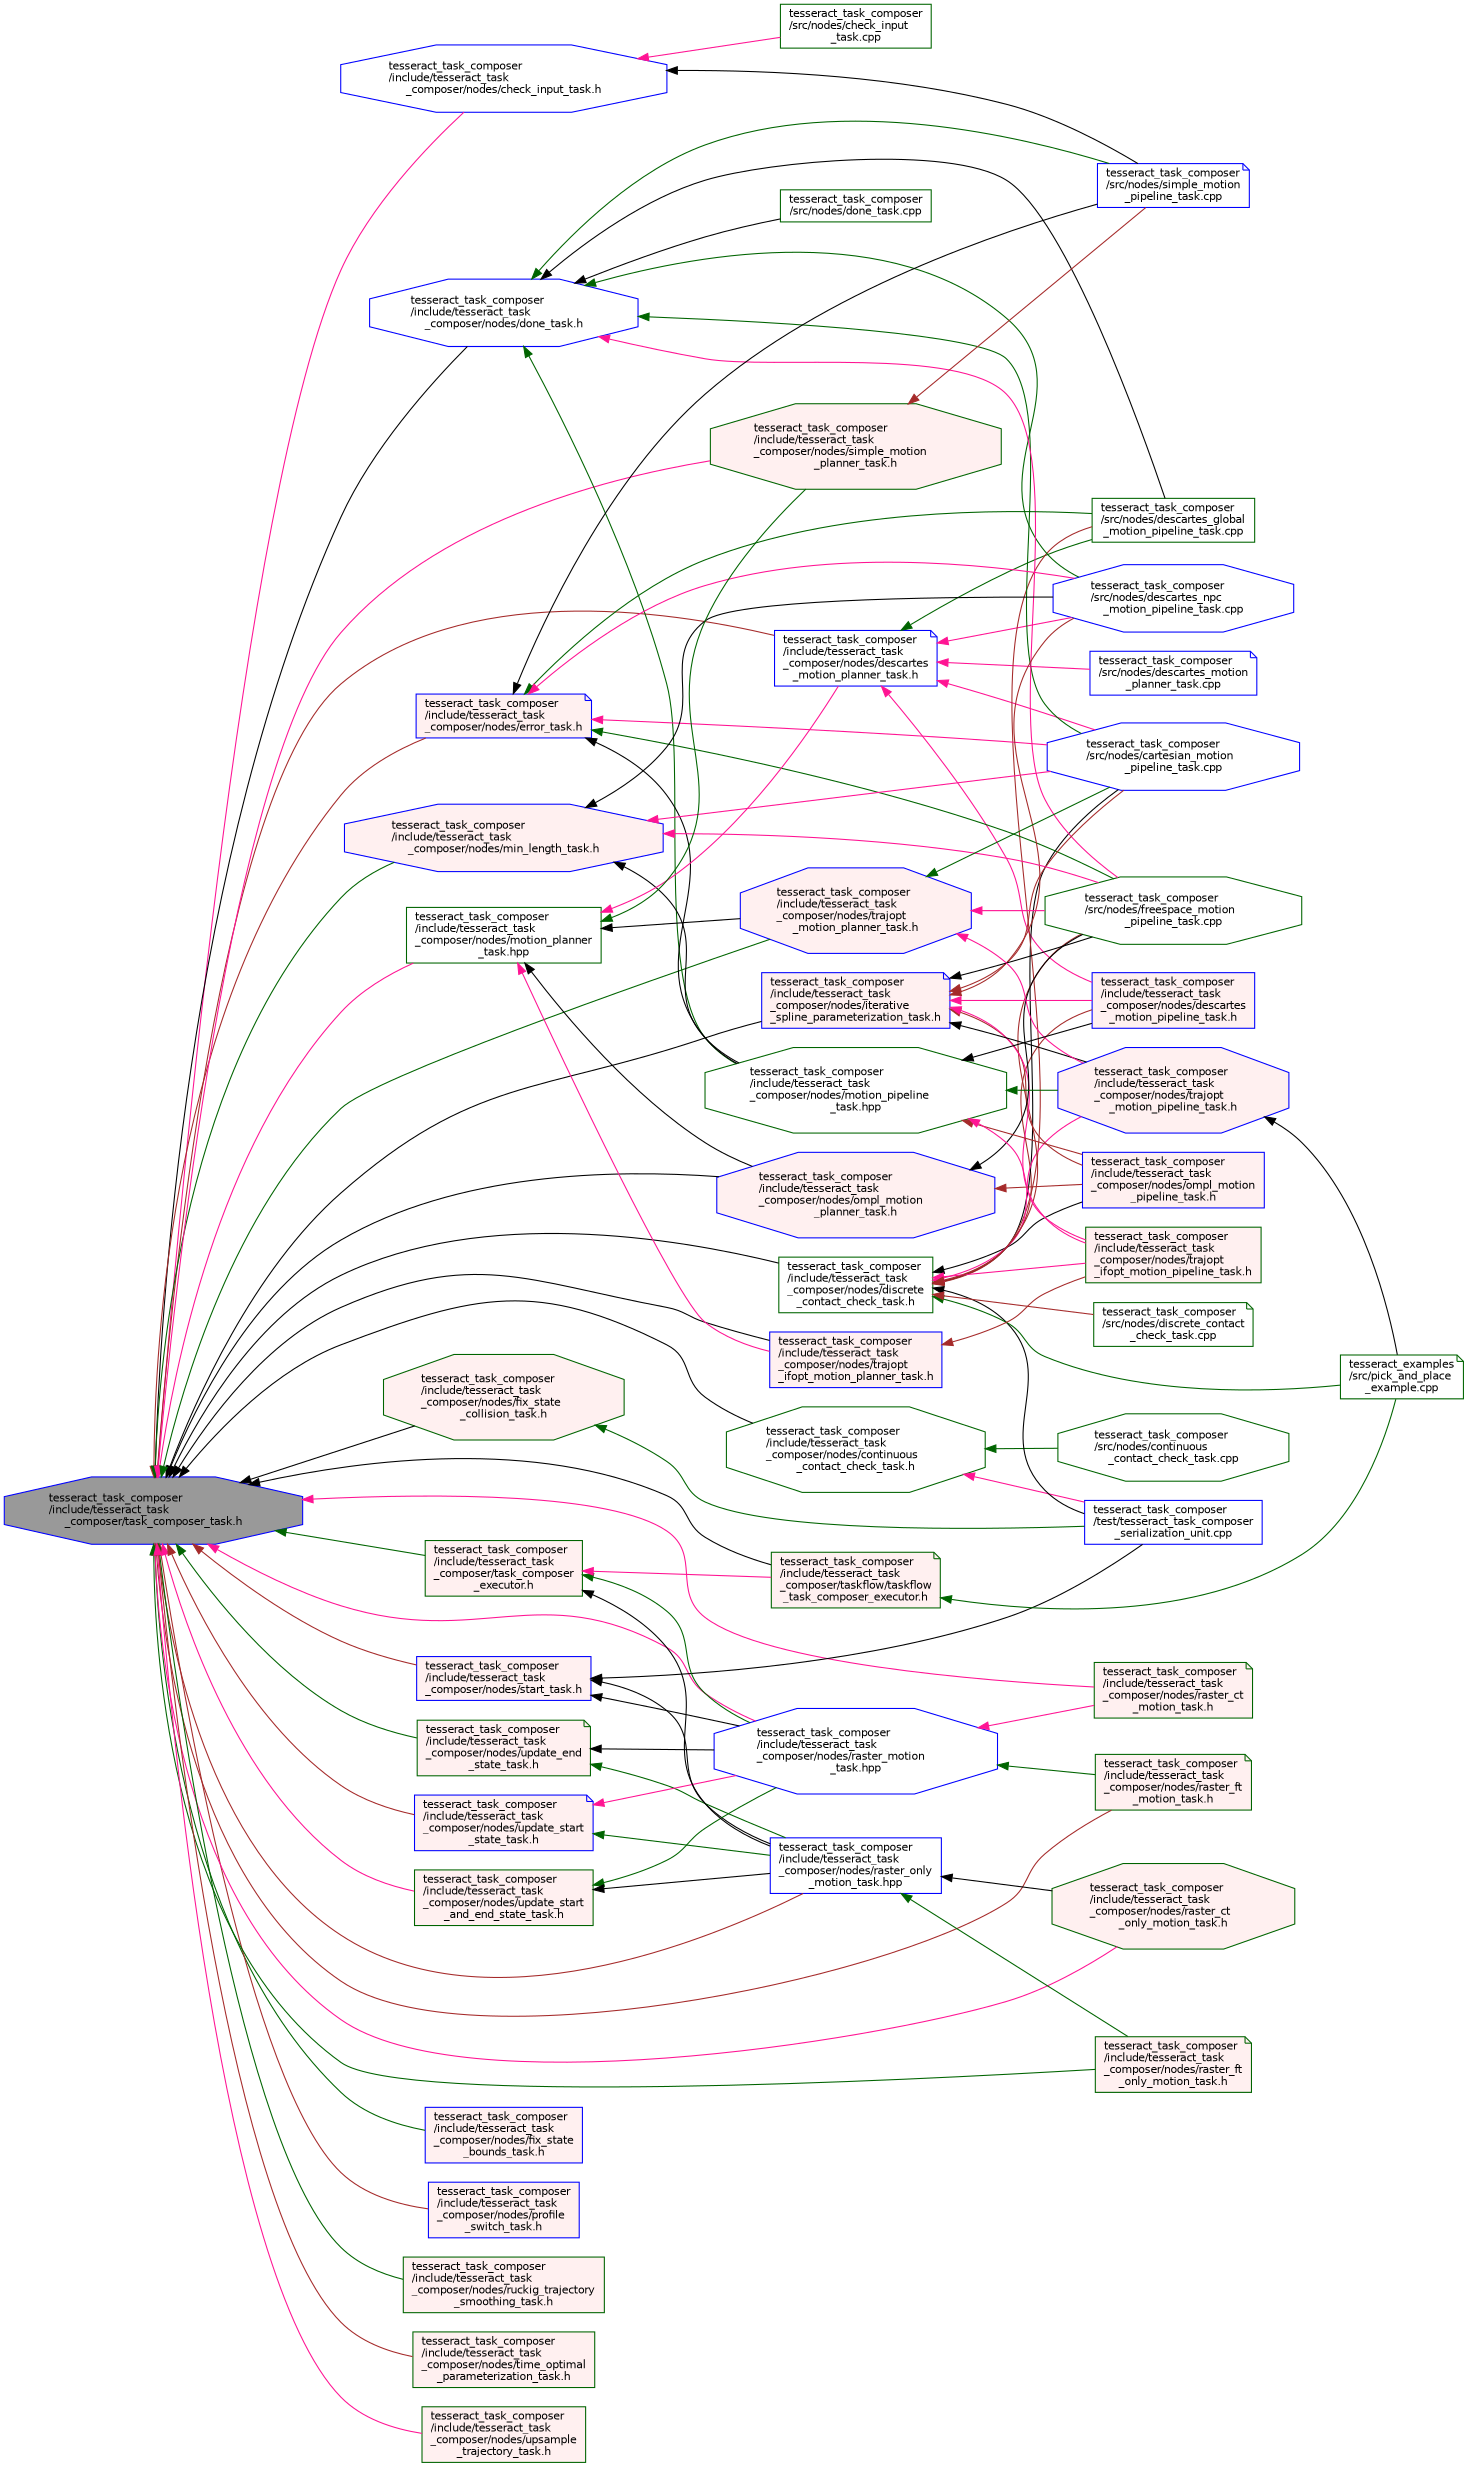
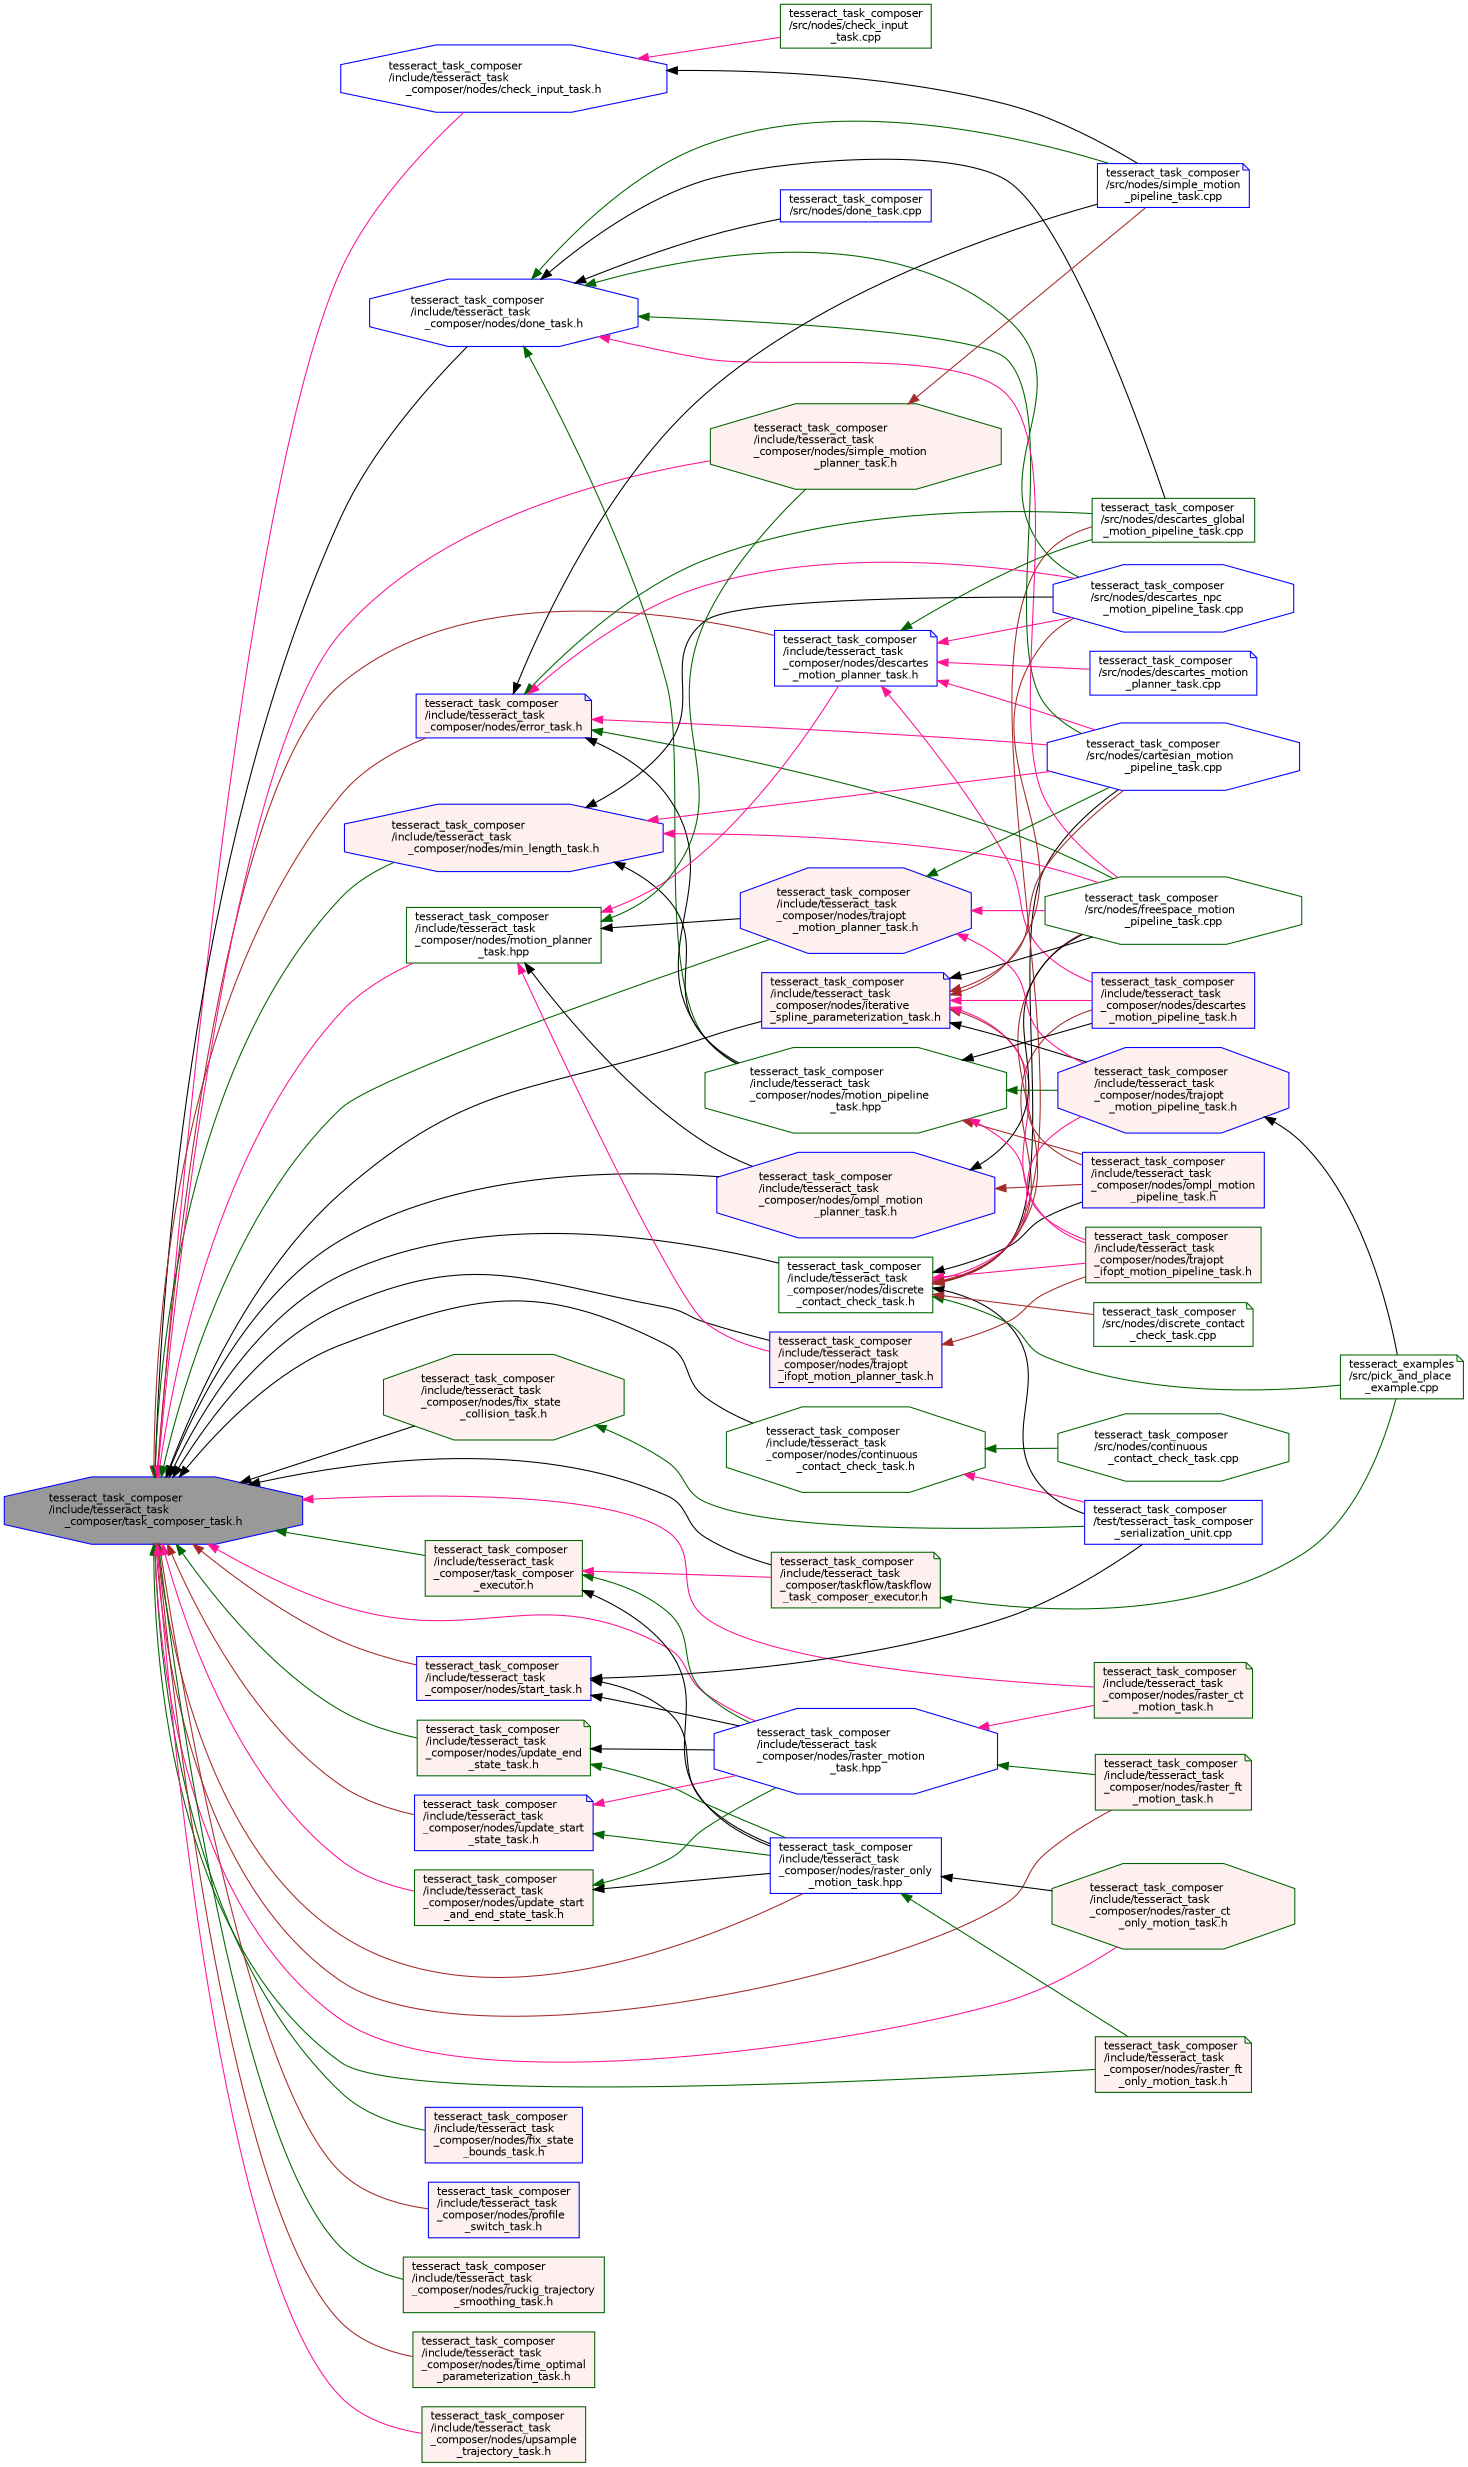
  digraph {
    rankdir=LR
    node [color=darkgreen fillcolor="#FFF0F0" fontname=Helvetica fontsize=10 shape=box style=filled]
    edge [color=black dir=back fontname=Helvetica fontsize=10 labelfontname=Helvetica labelfontsize=10 style=solid]
    n1 [color=blue fillcolor=grey60 fontcolor=black height=0.2 label="tesseract_task_composer\l/include/tesseract_task\l_composer/task_composer_task.h" shape=octagon width=0.4]
    n2 [color=blue fillcolor=white height=0.2 label="tesseract_task_composer\l/include/tesseract_task\l_composer/nodes/check_input_task.h" shape=octagon width=0.4]
    n3 [fillcolor=white height=0.2 label="tesseract_task_composer\l/include/tesseract_task\l_composer/nodes/continuous\l_contact_check_task.h" shape=octagon width=0.4]
    n4 [color=blue fillcolor=white height=0.2 label="tesseract_task_composer\l/include/tesseract_task\l_composer/nodes/descartes\l_motion_planner_task.h" shape=note width=0.4]
    n5 [fillcolor=white height=0.2 label="tesseract_task_composer\l/include/tesseract_task\l_composer/nodes/discrete\l_contact_check_task.h" width=0.4]
    n6 [color=blue fillcolor=white height=0.2 label="tesseract_task_composer\l/include/tesseract_task\l_composer/nodes/done_task.h" shape=octagon width=0.4]
    n7 [color=blue height=0.2 label="tesseract_task_composer\l/include/tesseract_task\l_composer/nodes/error_task.h" shape=note width=0.4]
    n8 [color=blue height=0.2 label="tesseract_task_composer\l/include/tesseract_task\l_composer/nodes/fix_state\l_bounds_task.h" width=0.4]
    n9 [height=0.2 label="tesseract_task_composer\l/include/tesseract_task\l_composer/nodes/fix_state\l_collision_task.h" shape=octagon width=0.4]
    n10 [color=blue height=0.2 label="tesseract_task_composer\l/include/tesseract_task\l_composer/nodes/iterative\l_spline_parameterization_task.h" shape=note width=0.4]
    n11 [color=blue height=0.2 label="tesseract_task_composer\l/include/tesseract_task\l_composer/nodes/min_length_task.h" shape=octagon width=0.4]
    n12 [fillcolor=white height=0.2 label="tesseract_task_composer\l/include/tesseract_task\l_composer/nodes/motion_planner\l_task.hpp" width=0.4]
    n13 [color=blue height=0.2 label="tesseract_task_composer\l/include/tesseract_task\l_composer/nodes/ompl_motion\l_planner_task.h" shape=octagon width=0.4]
    n14 [height=0.2 label="tesseract_task_composer\l/include/tesseract_task\l_composer/nodes/simple_motion\l_planner_task.h" shape=octagon width=0.4]
    n15 [color=blue height=0.2 label="tesseract_task_composer\l/include/tesseract_task\l_composer/nodes/trajopt\l_ifopt_motion_planner_task.h" width=0.4]
    n16 [color=blue height=0.2 label="tesseract_task_composer\l/include/tesseract_task\l_composer/nodes/trajopt\l_motion_planner_task.h" shape=octagon width=0.4]
    n17 [color=blue height=0.2 label="tesseract_task_composer\l/include/tesseract_task\l_composer/nodes/profile\l_switch_task.h" width=0.4]
    n18 [height=0.2 label="tesseract_task_composer\l/include/tesseract_task\l_composer/nodes/raster_ct\l_motion_task.h" shape=note width=0.4]
    n19 [height=0.2 label="tesseract_task_composer\l/include/tesseract_task\l_composer/nodes/raster_ct\l_only_motion_task.h" shape=octagon width=0.4]
    n20 [height=0.2 label="tesseract_task_composer\l/include/tesseract_task\l_composer/nodes/raster_ft\l_motion_task.h" shape=note width=0.4]
    n21 [height=0.2 label="tesseract_task_composer\l/include/tesseract_task\l_composer/nodes/raster_ft\l_only_motion_task.h" shape=note width=0.4]
    n22 [color=blue fillcolor=white height=0.2 label="tesseract_task_composer\l/include/tesseract_task\l_composer/nodes/raster_motion\l_task.hpp" shape=octagon width=0.4]
    n23 [color=blue fillcolor=white height=0.2 label="tesseract_task_composer\l/include/tesseract_task\l_composer/nodes/raster_only\l_motion_task.hpp" width=0.4]
    n24 [height=0.2 label="tesseract_task_composer\l/include/tesseract_task\l_composer/nodes/ruckig_trajectory\l_smoothing_task.h" width=0.4]
    n25 [color=blue height=0.2 label="tesseract_task_composer\l/include/tesseract_task\l_composer/nodes/start_task.h" width=0.4]
    n26 [height=0.2 label="tesseract_task_composer\l/include/tesseract_task\l_composer/nodes/time_optimal\l_parameterization_task.h" width=0.4]
    n27 [height=0.2 label="tesseract_task_composer\l/include/tesseract_task\l_composer/nodes/update_end\l_state_task.h" shape=note width=0.4]
    n28 [height=0.2 label="tesseract_task_composer\l/include/tesseract_task\l_composer/nodes/update_start\l_and_end_state_task.h" width=0.4]
    n29 [color=blue height=0.2 label="tesseract_task_composer\l/include/tesseract_task\l_composer/nodes/update_start\l_state_task.h" shape=note width=0.4]
    n30 [height=0.2 label="tesseract_task_composer\l/include/tesseract_task\l_composer/nodes/upsample\l_trajectory_task.h" width=0.4]
    n31 [height=0.2 label="tesseract_task_composer\l/include/tesseract_task\l_composer/task_composer\l_executor.h" width=0.4]
    n32 [height=0.2 label="tesseract_task_composer\l/include/tesseract_task\l_composer/taskflow/taskflow\l_task_composer_executor.h" shape=note width=0.4]
    n33 [fillcolor=white height=0.2 label="tesseract_task_composer\l/src/nodes/check_input\l_task.cpp" width=0.4]
    n34 [color=blue fillcolor=white height=0.2 label="tesseract_task_composer\l/src/nodes/simple_motion\l_pipeline_task.cpp" shape=note width=0.4]
    n35 [fillcolor=white height=0.2 label="tesseract_task_composer\l/src/nodes/continuous\l_contact_check_task.cpp" shape=octagon width=0.4]
    n36 [color=blue fillcolor=white height=0.2 label="tesseract_task_composer\l/test/tesseract_task_composer\l_serialization_unit.cpp" width=0.4]
    n37 [color=blue height=0.2 label="tesseract_task_composer\l/include/tesseract_task\l_composer/nodes/descartes\l_motion_pipeline_task.h" width=0.4]
    n38 [color=blue fillcolor=white height=0.2 label="tesseract_task_composer\l/src/nodes/cartesian_motion\l_pipeline_task.cpp" shape=octagon width=0.4]
    n39 [fillcolor=white height=0.2 label="tesseract_task_composer\l/src/nodes/descartes_global\l_motion_pipeline_task.cpp" width=0.4]
    n40 [color=blue fillcolor=white height=0.2 label="tesseract_task_composer\l/src/nodes/descartes_motion\l_planner_task.cpp" shape=note width=0.4]
    n41 [color=blue fillcolor=white height=0.2 label="tesseract_task_composer\l/src/nodes/descartes_npc\l_motion_pipeline_task.cpp" shape=octagon width=0.4]
    n42 [fillcolor=white height=0.2 label="tesseract_examples\l/src/pick_and_place\l_example.cpp" shape=note width=0.4]
    n43 [color=blue height=0.2 label="tesseract_task_composer\l/include/tesseract_task\l_composer/nodes/ompl_motion\l_pipeline_task.h" width=0.4]
    n44 [height=0.2 label="tesseract_task_composer\l/include/tesseract_task\l_composer/nodes/trajopt\l_ifopt_motion_pipeline_task.h" width=0.4]
    n45 [color=blue height=0.2 label="tesseract_task_composer\l/include/tesseract_task\l_composer/nodes/trajopt\l_motion_pipeline_task.h" shape=octagon width=0.4]
    n46 [fillcolor=white height=0.2 label="tesseract_task_composer\l/src/nodes/discrete_contact\l_check_task.cpp" shape=note width=0.4]
    n47 [fillcolor=white height=0.2 label="tesseract_task_composer\l/src/nodes/freespace_motion\l_pipeline_task.cpp" shape=octagon width=0.4]
    n48 [fillcolor=white height=0.2 label="tesseract_task_composer\l/include/tesseract_task\l_composer/nodes/motion_pipeline\l_task.hpp" shape=octagon width=0.4]
-   n49 [fillcolor=white height=0.2 label="tesseract_task_composer\l/src/nodes/done_task.cpp" width=0.4]
+   n49 [color=blue fillcolor=white height=0.2 label="tesseract_task_composer\l/src/nodes/done_task.cpp" width=0.4]
    n1 -> n2 [color=deeppink]
    n1 -> n3
    n1 -> n4 [color=brown]
    n1 -> n5
    n1 -> n6
    n1 -> n7 [color=brown]
    n1 -> n8 [color=darkgreen]
    n1 -> n9
    n1 -> n10
    n1 -> n11 [color=darkgreen]
    n1 -> n12 [color=deeppink]
    n1 -> n13
    n1 -> n14 [color=deeppink]
    n1 -> n15
    n1 -> n16 [color=darkgreen]
    n1 -> n17 [color=brown]
    n1 -> n18 [color=deeppink]
    n1 -> n19 [color=deeppink]
    n1 -> n20 [color=brown]
    n1 -> n21 [color=darkgreen]
    n1 -> n22 [color=deeppink]
    n1 -> n23 [color=brown]
    n1 -> n24 [color=darkgreen]
    n1 -> n25 [color=brown]
    n1 -> n26 [color=brown]
    n1 -> n27 [color=darkgreen]
    n1 -> n28 [color=deeppink]
    n1 -> n29 [color=brown]
    n1 -> n30 [color=deeppink]
    n1 -> n31 [color=darkgreen]
    n1 -> n32
    n2 -> n33 [color=deeppink]
    n2 -> n34
    n3 -> n35 [color=darkgreen]
    n3 -> n36 [color=deeppink]
    n4 -> n37 [color=deeppink]
    n4 -> n38 [color=deeppink]
    n4 -> n39 [color=darkgreen]
    n4 -> n40 [color=deeppink]
    n4 -> n41 [color=deeppink]
    n5 -> n36
    n5 -> n37 [color=brown]
    n5 -> n38
    n5 -> n39 [color=brown]
    n5 -> n42 [color=darkgreen]
    n5 -> n43
    n5 -> n44 [color=deeppink]
    n5 -> n45 [color=deeppink]
    n5 -> n46 [color=brown]
    n5 -> n47 [color=brown]
    n6 -> n34 [color=darkgreen]
    n6 -> n38 [color=darkgreen]
    n6 -> n39
    n6 -> n41 [color=darkgreen]
    n6 -> n47 [color=deeppink]
    n6 -> n48 [color=darkgreen]
    n6 -> n49
    n7 -> n34
    n7 -> n38 [color=deeppink]
    n7 -> n39 [color=darkgreen]
    n7 -> n41 [color=deeppink]
    n7 -> n47 [color=darkgreen]
    n7 -> n48
    n9 -> n36 [color=darkgreen]
    n10 -> n37 [color=deeppink]
    n10 -> n38 [color=brown]
    n10 -> n41 [color=brown]
    n10 -> n43 [color=brown]
    n10 -> n44 [color=deeppink]
    n10 -> n45
    n10 -> n47
    n11 -> n38 [color=deeppink]
    n11 -> n41
    n11 -> n47 [color=deeppink]
    n11 -> n48
    n12 -> n4 [color=deeppink]
    n12 -> n13
    n12 -> n14 [color=darkgreen]
    n12 -> n15 [color=deeppink]
    n12 -> n16
    n13 -> n43 [color=brown]
    n13 -> n47
    n14 -> n34 [color=brown]
    n15 -> n44 [color=brown]
    n16 -> n38 [color=darkgreen]
    n16 -> n45 [color=deeppink]
    n16 -> n47 [color=deeppink]
    n22 -> n18 [color=deeppink]
    n22 -> n20 [color=darkgreen]
    n23 -> n19
    n23 -> n21 [color=darkgreen]
    n25 -> n22
    n25 -> n23
    n25 -> n36
    n27 -> n22
    n27 -> n23 [color=darkgreen]
    n28 -> n22 [color=darkgreen]
    n28 -> n23
    n29 -> n22 [color=deeppink]
    n29 -> n23 [color=darkgreen]
    n31 -> n22 [color=darkgreen]
    n31 -> n23
    n31 -> n32 [color=deeppink]
    n32 -> n42 [color=darkgreen]
    n45 -> n42
    n48 -> n37
    n48 -> n43 [color=brown]
    n48 -> n44 [color=deeppink]
    n48 -> n45 [color=darkgreen]
  }
